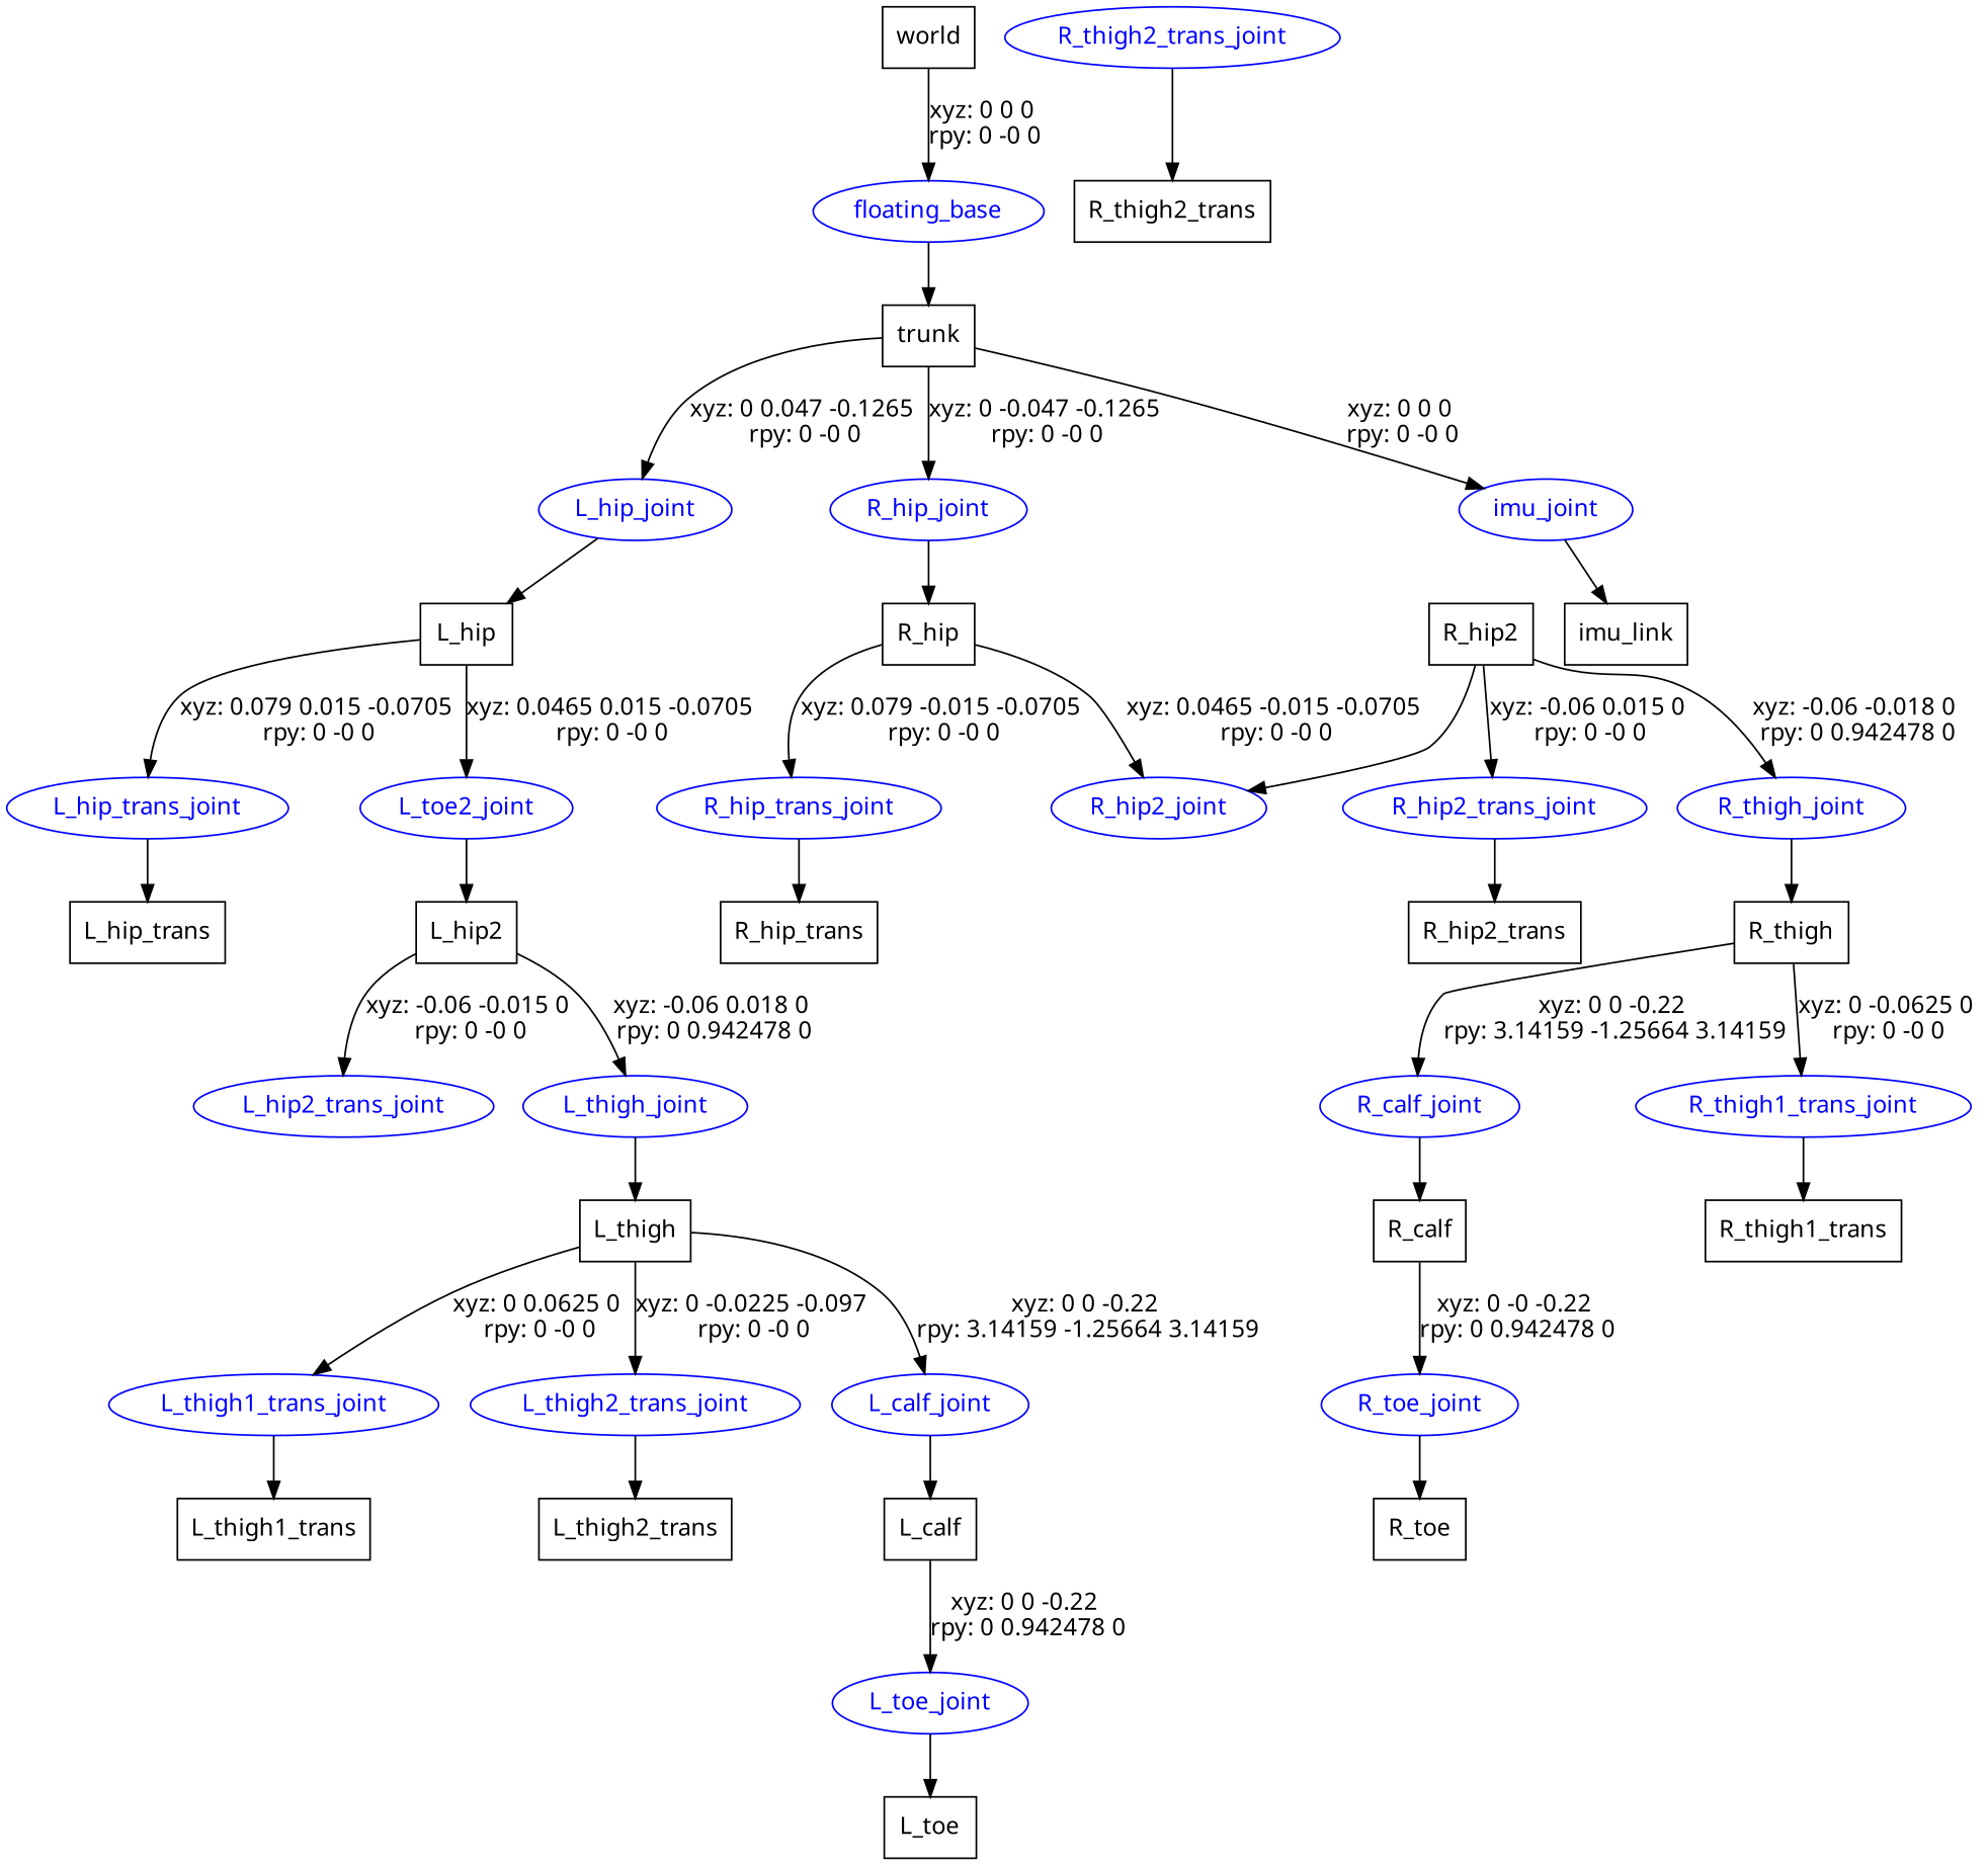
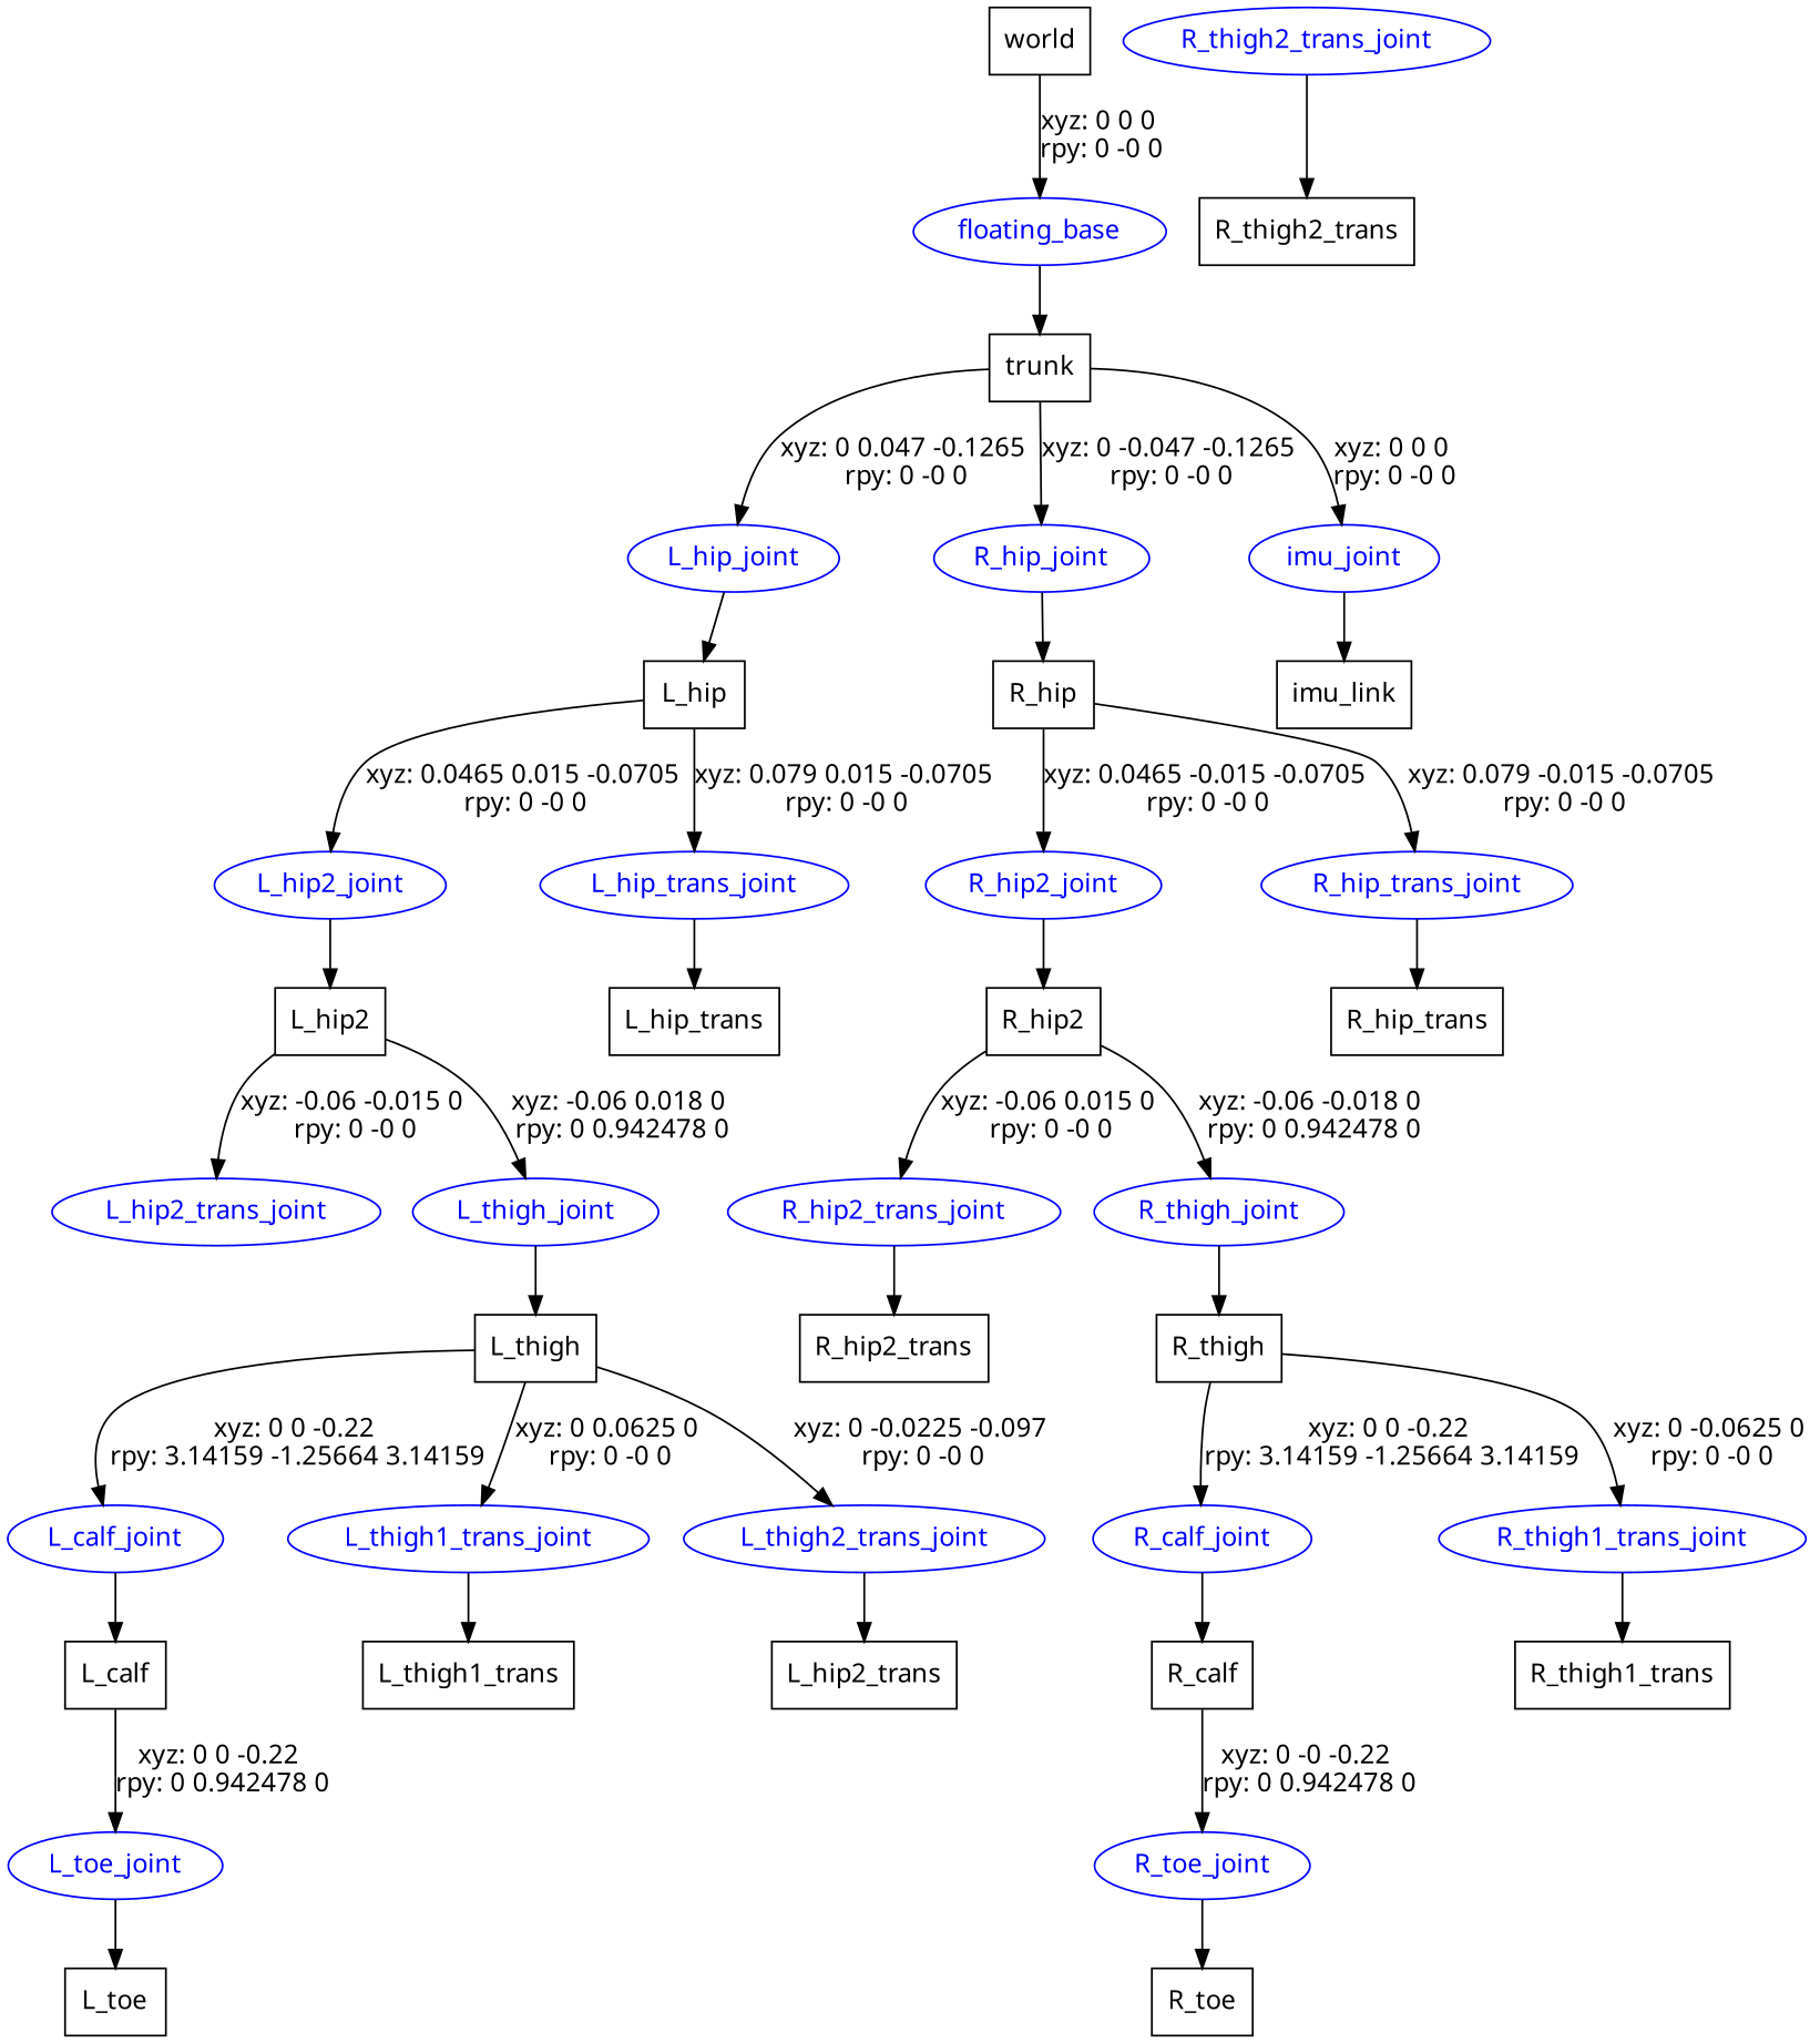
  digraph {
    fontname="Noto Sans"
    node [fontname="Noto Sans" shape=box]
    edge [fontname="Noto Sans"]
    n1 [label=world]
    floating_base [color=blue fontcolor=blue shape=ellipse]
    n3 [label=trunk]
    L_hip_joint [color=blue fontcolor=blue shape=ellipse]
    R_hip_joint [color=blue fontcolor=blue shape=ellipse]
    imu_joint [color=blue fontcolor=blue shape=ellipse]
    n7 [label=L_hip]
    n8 [label=R_hip]
    n9 [label=imu_link]
-   L_hip2_joint [color=blue fontcolor=blue shape=ellipse label=L_toe2_joint]
+   L_hip2_joint [color=blue fontcolor=blue shape=ellipse]
    L_hip_trans_joint [color=blue fontcolor=blue shape=ellipse]
    n12 [label=L_hip2]
    n13 [label=L_hip_trans]
    L_hip2_trans_joint [color=blue fontcolor=blue shape=ellipse]
    L_thigh_joint [color=blue fontcolor=blue shape=ellipse]
    n16 [label=L_thigh]
    L_calf_joint [color=blue fontcolor=blue shape=ellipse]
    L_thigh1_trans_joint [color=blue fontcolor=blue shape=ellipse]
    L_thigh2_trans_joint [color=blue fontcolor=blue shape=ellipse]
    n20 [label=L_calf]
    n21 [label=L_thigh1_trans]
-   n22 [label=L_thigh2_trans]
+   n22 [label=L_hip2_trans]
    L_toe_joint [color=blue fontcolor=blue shape=ellipse]
    n24 [label=L_toe]
    R_hip2_joint [color=blue fontcolor=blue shape=ellipse]
    R_hip_trans_joint [color=blue fontcolor=blue shape=ellipse]
    n27 [label=R_hip2]
    n28 [label=R_hip_trans]
    R_hip2_trans_joint [color=blue fontcolor=blue shape=ellipse]
    R_thigh_joint [color=blue fontcolor=blue shape=ellipse]
    n31 [label=R_hip2_trans]
    n32 [label=R_thigh]
    R_calf_joint [color=blue fontcolor=blue shape=ellipse]
    R_thigh1_trans_joint [color=blue fontcolor=blue shape=ellipse]
    n35 [label=R_calf]
    n36 [label=R_thigh1_trans]
    R_thigh2_trans_joint [color=blue fontcolor=blue shape=ellipse]
    n38 [label=R_thigh2_trans]
    R_toe_joint [color=blue fontcolor=blue shape=ellipse]
    n40 [label=R_toe]
    n1 -> floating_base [label="xyz: 0 0 0 \nrpy: 0 -0 0"]
    floating_base -> n3
    n3 -> L_hip_joint [label="xyz: 0 0.047 -0.1265 \nrpy: 0 -0 0"]
    n3 -> R_hip_joint [label="xyz: 0 -0.047 -0.1265 \nrpy: 0 -0 0"]
    n3 -> imu_joint [label="xyz: 0 0 0 \nrpy: 0 -0 0"]
    L_hip_joint -> n7
    R_hip_joint -> n8
    imu_joint -> n9
    n7 -> L_hip2_joint [label="xyz: 0.0465 0.015 -0.0705 \nrpy: 0 -0 0"]
    n7 -> L_hip_trans_joint [label="xyz: 0.079 0.015 -0.0705 \nrpy: 0 -0 0"]
    n8 -> R_hip2_joint [label="xyz: 0.0465 -0.015 -0.0705 \nrpy: 0 -0 0"]
    n8 -> R_hip_trans_joint [label="xyz: 0.079 -0.015 -0.0705 \nrpy: 0 -0 0"]
    L_hip2_joint -> n12
    L_hip_trans_joint -> n13
    n12 -> L_hip2_trans_joint [label="xyz: -0.06 -0.015 0 \nrpy: 0 -0 0"]
    n12 -> L_thigh_joint [label="xyz: -0.06 0.018 0 \nrpy: 0 0.942478 0"]
    L_thigh_joint -> n16
    n16 -> L_calf_joint [label="xyz: 0 0 -0.22 \nrpy: 3.14159 -1.25664 3.14159"]
    n16 -> L_thigh1_trans_joint [label="xyz: 0 0.0625 0 \nrpy: 0 -0 0"]
    n16 -> L_thigh2_trans_joint [label="xyz: 0 -0.0225 -0.097 \nrpy: 0 -0 0"]
    L_calf_joint -> n20
    L_thigh1_trans_joint -> n21
    L_thigh2_trans_joint -> n22
    n20 -> L_toe_joint [label="xyz: 0 0 -0.22 \nrpy: 0 0.942478 0"]
    L_toe_joint -> n24
-   n27 -> R_hip2_joint
+   R_hip2_joint -> n27
    R_hip_trans_joint -> n28
    n27 -> R_hip2_trans_joint [label="xyz: -0.06 0.015 0 \nrpy: 0 -0 0"]
    n27 -> R_thigh_joint [label="xyz: -0.06 -0.018 0 \nrpy: 0 0.942478 0"]
    R_hip2_trans_joint -> n31
    R_thigh_joint -> n32
    n32 -> R_calf_joint [label="xyz: 0 0 -0.22 \nrpy: 3.14159 -1.25664 3.14159"]
    n32 -> R_thigh1_trans_joint [label="xyz: 0 -0.0625 0 \nrpy: 0 -0 0"]
    R_calf_joint -> n35
    R_thigh1_trans_joint -> n36
    n35 -> R_toe_joint [label="xyz: 0 -0 -0.22 \nrpy: 0 0.942478 0"]
    R_thigh2_trans_joint -> n38
    R_toe_joint -> n40
  }
